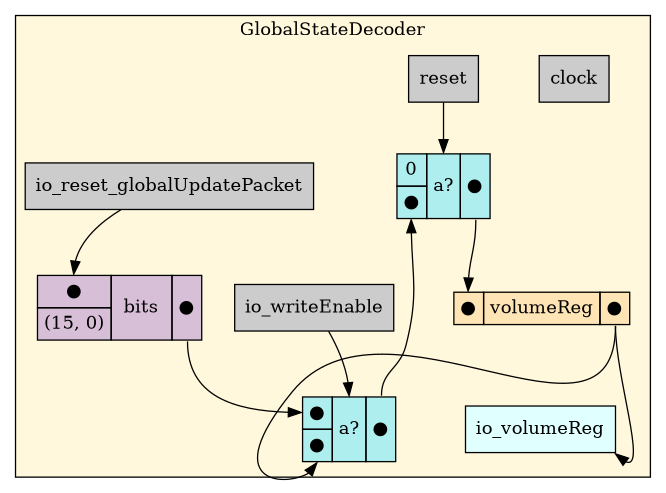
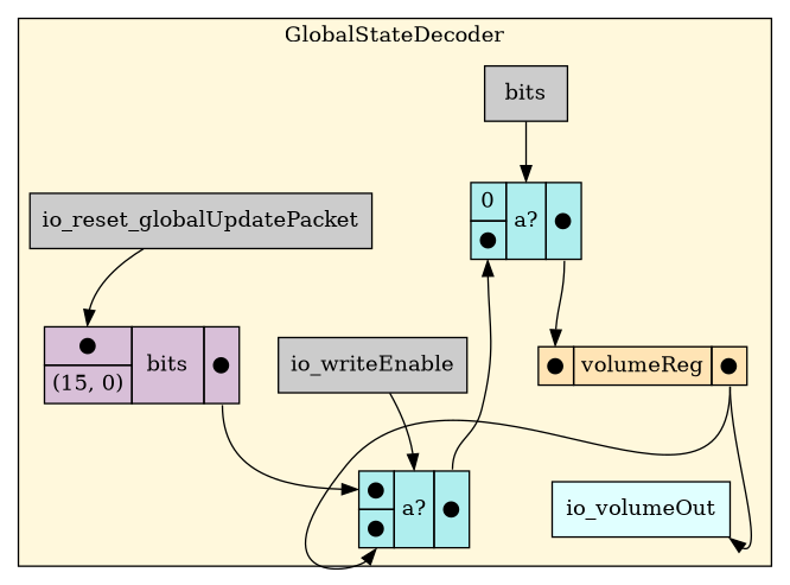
  digraph {
    rankdir=TB
    node [shape=rectangle style=filled]
    edge [headport=select tailport=out]
-   n1 [fillcolor="#CCCCCC" label=clock rank=0]
-   n2 [fillcolor="#CCCCCC" label=reset rank=0]
+   n2 [fillcolor="#CCCCCC" label=bits rank=0]
    n3 [label=< <TABLE BORDER="0" CELLBORDER="1" CELLSPACING="0" CELLPADDING="4" BGCOLOR="#AFEEEE">   <TR>     <TD PORT="in1">0</TD>     <TD ROWSPAN="2" PORT="select">a?</TD>     <TD ROWSPAN="2" PORT="out">&#x25cf;</TD>   </TR>   <TR>     <TD PORT="in2">&#x25cf;</TD>   </TR> </TABLE>> shape=plaintext style=""]
    n4 [fillcolor="#CCCCCC" label=io_reset_globalUpdatePacket rank=0]
    n5 [label=< <TABLE BORDER="0" CELLBORDER="1" CELLSPACING="0" CELLPADDING="4" BGCOLOR="#D8BFD8">   <TR>     <TD PORT="in1">&#x25cf;</TD>     <TD ROWSPAN="2" > bits </TD>     <TD ROWSPAN="2" PORT="out">&#x25cf;</TD>   </TR>   <TR>     <TD>(15, 0)</TD>   </TR> </TABLE>> shape=plaintext style=""]
    n6 [fillcolor="#CCCCCC" label=io_writeEnable rank=0]
    n7 [label=< <TABLE BORDER="0" CELLBORDER="1" CELLSPACING="0" CELLPADDING="4" BGCOLOR="#AFEEEE">   <TR>     <TD PORT="in1">&#x25cf;</TD>     <TD ROWSPAN="2" PORT="select">a?</TD>     <TD ROWSPAN="2" PORT="out">&#x25cf;</TD>   </TR>   <TR>     <TD PORT="in2">&#x25cf;</TD>   </TR> </TABLE>> shape=plaintext style=""]
-   n8 [fillcolor="#E0FFFF" label=io_volumeReg rank=1000]
+   n8 [fillcolor="#E0FFFF" label=io_volumeOut rank=1000]
    n9 [label=< <TABLE BORDER="0" CELLBORDER="1" CELLSPACING="0" CELLPADDING="4" BGCOLOR="#FFE4B5">   <TR>     <TD PORT="in">&#x25cf;</TD>     <TD>volumeReg</TD>     <TD PORT="out">&#x25cf;</TD>   </TR> </TABLE>> shape=plaintext style=""]
    subgraph cluster_1 {
      bgcolor="#FFF8DC"
      label=GlobalStateDecoder
-     n1
      n2
      n3
      n4
      n5
      n6
      n7
      n8
      n9
    }
    n2 -> n3
    n3 -> n9 [headport=in]
    n4 -> n5 [headport=in1]
    n5 -> n7 [headport=in1]
    n6 -> n7
    n7 -> n3 [headport=in2]
    n9 -> n7 [headport=in2]
    n9 -> n8
  }
